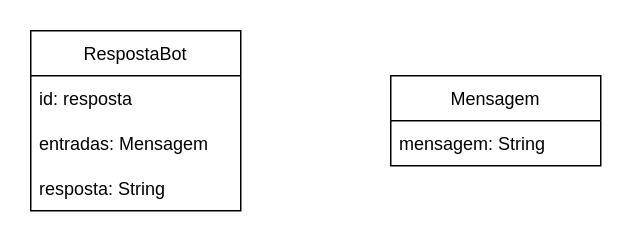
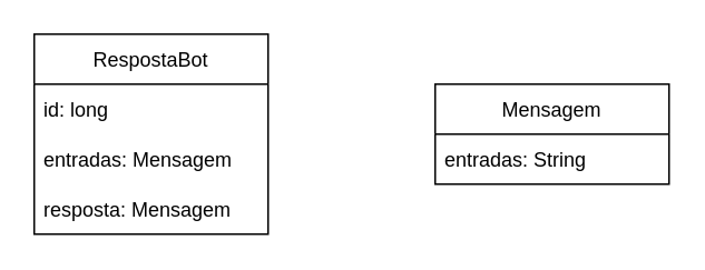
  <mxCell id="0" />
  <mxCell id="1" parent="0" />
  <mxCell id="2" value="Mensagem" style="swimlane;fontStyle=0;childLayout=stackLayout;horizontal=1;startSize=30;horizontalStack=0;resizeParent=1;resizeParentMax=0;resizeLast=0;collapsible=1;marginBottom=0;" vertex="1" parent="1"><mxGeometry x="260" y="50" width="140" height="60" as="geometry" /></mxCell>
- <mxCell id="3" value="mensagem: String" style="text;strokeColor=none;fillColor=none;align=left;verticalAlign=middle;spacingLeft=4;spacingRight=4;overflow=hidden;points=[[0,0.5],[1,0.5]];portConstraint=eastwest;rotatable=0;" vertex="1" parent="2"><mxGeometry y="30" width="140" height="30" as="geometry" /></mxCell>
+ <mxCell id="3" value="entradas: String" style="text;strokeColor=none;fillColor=none;align=left;verticalAlign=middle;spacingLeft=4;spacingRight=4;overflow=hidden;points=[[0,0.5],[1,0.5]];portConstraint=eastwest;rotatable=0;" vertex="1" parent="2"><mxGeometry y="30" width="140" height="30" as="geometry" /></mxCell>
  <mxCell id="4" value="RespostaBot" style="swimlane;fontStyle=0;childLayout=stackLayout;horizontal=1;startSize=30;horizontalStack=0;resizeParent=1;resizeParentMax=0;resizeLast=0;collapsible=1;marginBottom=0;" vertex="1" parent="1"><mxGeometry x="20" y="20" width="140" height="120" as="geometry" /></mxCell>
- <mxCell id="5" value="id: resposta" style="text;strokeColor=none;fillColor=none;align=left;verticalAlign=middle;spacingLeft=4;spacingRight=4;overflow=hidden;points=[[0,0.5],[1,0.5]];portConstraint=eastwest;rotatable=0;" vertex="1" parent="4"><mxGeometry y="30" width="140" height="30" as="geometry" /></mxCell>
+ <mxCell id="5" value="id: long" style="text;strokeColor=none;fillColor=none;align=left;verticalAlign=middle;spacingLeft=4;spacingRight=4;overflow=hidden;points=[[0,0.5],[1,0.5]];portConstraint=eastwest;rotatable=0;" vertex="1" parent="4"><mxGeometry y="30" width="140" height="30" as="geometry" /></mxCell>
  <mxCell id="6" value="entradas: Mensagem" style="text;strokeColor=none;fillColor=none;align=left;verticalAlign=middle;spacingLeft=4;spacingRight=4;overflow=hidden;points=[[0,0.5],[1,0.5]];portConstraint=eastwest;rotatable=0;" vertex="1" parent="4"><mxGeometry y="60" width="140" height="30" as="geometry" /></mxCell>
- <mxCell id="7" value="resposta: String" style="text;strokeColor=none;fillColor=none;align=left;verticalAlign=middle;spacingLeft=4;spacingRight=4;overflow=hidden;points=[[0,0.5],[1,0.5]];portConstraint=eastwest;rotatable=0;" vertex="1" parent="4"><mxGeometry y="90" width="140" height="30" as="geometry" /></mxCell>
+ <mxCell id="7" value="resposta: Mensagem" style="text;strokeColor=none;fillColor=none;align=left;verticalAlign=middle;spacingLeft=4;spacingRight=4;overflow=hidden;points=[[0,0.5],[1,0.5]];portConstraint=eastwest;rotatable=0;" vertex="1" parent="4"><mxGeometry y="90" width="140" height="30" as="geometry" /></mxCell>
